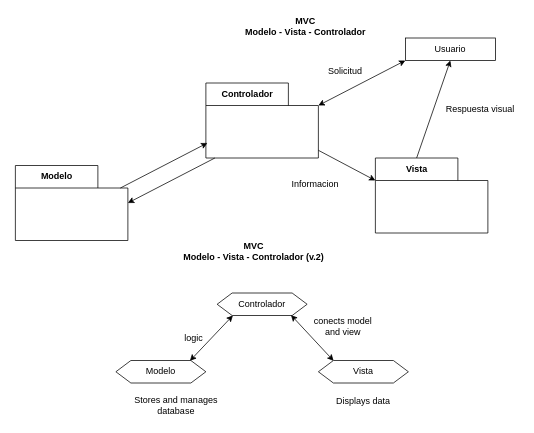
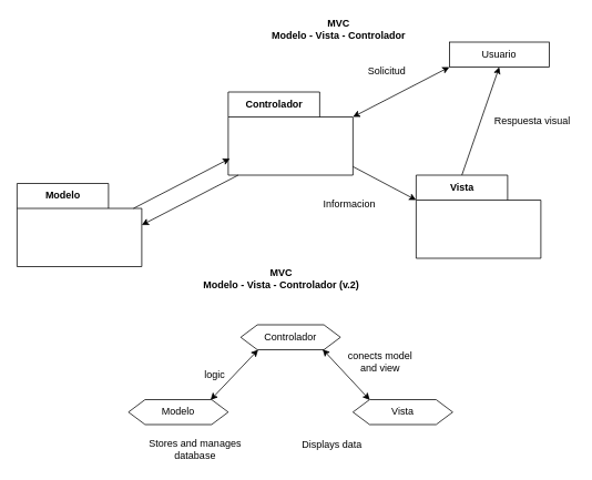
  <mxCell id="0" />
  <mxCell id="1" parent="0" />
  <mxCell id="2" value="&lt;font color=&quot;#000000&quot;&gt;Usuario&lt;/font&gt;" style="rounded=0;whiteSpace=wrap;html=1;fillColor=none;strokeColor=#000000;" vertex="1" parent="1"><mxGeometry x="540" y="50" width="120" height="30" as="geometry" /></mxCell>
  <mxCell id="3" value="Modelo" style="shape=folder;fontStyle=1;tabWidth=110;tabHeight=30;tabPosition=left;html=1;boundedLbl=1;labelInHeader=1;container=1;collapsible=0;strokeColor=#000000;fontColor=#000000;fillColor=none;" vertex="1" parent="1"><mxGeometry x="20" y="220" width="150" height="100" as="geometry" /></mxCell>
  <mxCell id="4" value="" style="html=1;strokeColor=none;resizeWidth=1;resizeHeight=1;fillColor=none;part=1;connectable=0;allowArrows=0;deletable=0;fontColor=#000000;" vertex="1" parent="3"><mxGeometry width="150" height="70" relative="1" as="geometry"><mxPoint y="30" as="offset" /></mxGeometry></mxCell>
  <mxCell id="5" value="Vista" style="shape=folder;fontStyle=1;tabWidth=110;tabHeight=30;tabPosition=left;html=1;boundedLbl=1;labelInHeader=1;container=1;collapsible=0;strokeColor=#000000;fontColor=#000000;fillColor=none;" vertex="1" parent="1"><mxGeometry x="500" y="210" width="150" height="100" as="geometry" /></mxCell>
  <mxCell id="6" value="" style="html=1;strokeColor=none;resizeWidth=1;resizeHeight=1;fillColor=none;part=1;connectable=0;allowArrows=0;deletable=0;fontColor=#000000;" vertex="1" parent="5"><mxGeometry width="150" height="70" relative="1" as="geometry"><mxPoint y="30" as="offset" /></mxGeometry></mxCell>
  <mxCell id="7" value="Controlador" style="shape=folder;fontStyle=1;tabWidth=110;tabHeight=30;tabPosition=left;html=1;boundedLbl=1;labelInHeader=1;container=1;collapsible=0;strokeColor=#000000;fontColor=#000000;fillColor=none;" vertex="1" parent="1"><mxGeometry x="274" y="110" width="150" height="100" as="geometry" /></mxCell>
  <mxCell id="8" value="" style="html=1;strokeColor=none;resizeWidth=1;resizeHeight=1;fillColor=none;part=1;connectable=0;allowArrows=0;deletable=0;fontColor=#000000;" vertex="1" parent="7"><mxGeometry width="150" height="70" relative="1" as="geometry"><mxPoint y="30" as="offset" /></mxGeometry></mxCell>
  <mxCell id="9" value="" style="endArrow=classic;startArrow=classic;html=1;fontColor=#000000;strokeColor=#000000;entryX=0;entryY=1;entryDx=0;entryDy=0;exitX=0;exitY=0;exitDx=150;exitDy=30;exitPerimeter=0;" edge="1" parent="1" source="7" target="2"><mxGeometry width="50" height="50" relative="1" as="geometry"><mxPoint x="320" y="280" as="sourcePoint" /><mxPoint x="370" y="230" as="targetPoint" /></mxGeometry></mxCell>
- <mxCell id="10" value="Solicitud" style="text;html=1;strokeColor=none;fillColor=none;align=center;verticalAlign=middle;whiteSpace=wrap;rounded=0;fontColor=#000000;" vertex="1" parent="1"><mxGeometry x="430" y="80" width="60" height="30" as="geometry" /></mxCell>
+ <mxCell id="10" value="Solicitud" style="text;html=1;strokeColor=none;fillColor=none;align=center;verticalAlign=middle;whiteSpace=wrap;rounded=0;fontColor=#000000;" vertex="1" parent="1"><mxGeometry x="435" y="70" width="60" height="30" as="geometry" /></mxCell>
  <mxCell id="11" value="MVC&lt;br&gt;Modelo - Vista - Controlador" style="text;html=1;strokeColor=none;fillColor=none;align=center;verticalAlign=middle;whiteSpace=wrap;rounded=0;fontColor=#000000;fontStyle=1" vertex="1" parent="1"><mxGeometry x="309" y="20" width="196" height="30" as="geometry" /></mxCell>
  <mxCell id="12" value="" style="endArrow=classic;startArrow=none;html=1;fontColor=#000000;strokeColor=#000000;entryX=0;entryY=1;entryDx=0;entryDy=0;exitX=0;exitY=0;exitDx=150;exitDy=30;exitPerimeter=0;startFill=0;" edge="1" parent="1"><mxGeometry width="50" height="50" relative="1" as="geometry"><mxPoint x="160" y="250" as="sourcePoint" /><mxPoint x="276" y="190" as="targetPoint" /></mxGeometry></mxCell>
  <mxCell id="13" value="Informacion" style="text;html=1;strokeColor=none;fillColor=none;align=center;verticalAlign=middle;whiteSpace=wrap;rounded=0;fontColor=#000000;" vertex="1" parent="1"><mxGeometry x="390" y="230" width="60" height="30" as="geometry" /></mxCell>
  <mxCell id="14" value="" style="endArrow=none;startArrow=classic;html=1;fontColor=#000000;strokeColor=#000000;entryX=0;entryY=1;entryDx=0;entryDy=0;exitX=0;exitY=0;exitDx=150;exitDy=30;exitPerimeter=0;startFill=1;endFill=0;" edge="1" parent="1"><mxGeometry width="50" height="50" relative="1" as="geometry"><mxPoint x="170" y="270" as="sourcePoint" /><mxPoint x="286" y="210" as="targetPoint" /></mxGeometry></mxCell>
  <mxCell id="15" value="" style="endArrow=none;startArrow=classic;html=1;fontColor=#000000;strokeColor=#000000;exitX=0;exitY=0;exitDx=0;exitDy=30;exitPerimeter=0;startFill=1;endFill=0;" edge="1" parent="1" source="5" target="7"><mxGeometry width="50" height="50" relative="1" as="geometry"><mxPoint x="170" y="260" as="sourcePoint" /><mxPoint x="286" y="200" as="targetPoint" /></mxGeometry></mxCell>
  <mxCell id="16" value="Respuesta visual" style="text;html=1;strokeColor=none;fillColor=none;align=center;verticalAlign=middle;whiteSpace=wrap;rounded=0;fontColor=#000000;" vertex="1" parent="1"><mxGeometry x="590" y="130" width="100" height="30" as="geometry" /></mxCell>
  <mxCell id="17" value="" style="endArrow=classic;startArrow=none;html=1;fontColor=#000000;strokeColor=#000000;startFill=0;exitX=0;exitY=0;exitDx=55;exitDy=0;exitPerimeter=0;" edge="1" parent="1" source="5"><mxGeometry width="50" height="50" relative="1" as="geometry"><mxPoint x="560" y="200" as="sourcePoint" /><mxPoint x="600" y="80" as="targetPoint" /></mxGeometry></mxCell>
  <mxCell id="18" value="MVC&lt;br&gt;Modelo - Vista - Controlador (v.2)" style="text;html=1;strokeColor=none;fillColor=none;align=center;verticalAlign=middle;whiteSpace=wrap;rounded=0;fontColor=#000000;fontStyle=1" vertex="1" parent="1"><mxGeometry x="240" y="320" width="196" height="30" as="geometry" /></mxCell>
  <mxCell id="19" value="Controlador" style="shape=hexagon;perimeter=hexagonPerimeter2;whiteSpace=wrap;html=1;fixedSize=1;strokeColor=#000000;fontColor=#000000;fillColor=none;" vertex="1" parent="1"><mxGeometry x="289" y="390" width="120" height="30" as="geometry" /></mxCell>
  <mxCell id="20" value="Modelo" style="shape=hexagon;perimeter=hexagonPerimeter2;whiteSpace=wrap;html=1;fixedSize=1;strokeColor=#000000;fontColor=#000000;fillColor=none;" vertex="1" parent="1"><mxGeometry x="154" y="480" width="120" height="30" as="geometry" /></mxCell>
  <mxCell id="21" value="Vista" style="shape=hexagon;perimeter=hexagonPerimeter2;whiteSpace=wrap;html=1;fixedSize=1;strokeColor=#000000;fontColor=#000000;fillColor=none;" vertex="1" parent="1"><mxGeometry x="424" y="480" width="120" height="30" as="geometry" /></mxCell>
  <mxCell id="22" value="" style="endArrow=classic;startArrow=classic;html=1;strokeColor=#000000;fontColor=#000000;exitX=0.823;exitY=0.013;exitDx=0;exitDy=0;exitPerimeter=0;entryX=0.175;entryY=1;entryDx=0;entryDy=0;entryPerimeter=0;" edge="1" parent="1" source="20" target="19"><mxGeometry width="50" height="50" relative="1" as="geometry"><mxPoint x="280" y="470" as="sourcePoint" /><mxPoint x="330" y="420" as="targetPoint" /></mxGeometry></mxCell>
  <mxCell id="23" value="logic" style="text;html=1;strokeColor=none;fillColor=none;align=center;verticalAlign=middle;whiteSpace=wrap;rounded=0;fontColor=#000000;" vertex="1" parent="1"><mxGeometry x="228" y="435" width="60" height="30" as="geometry" /></mxCell>
  <mxCell id="24" value="" style="endArrow=classic;startArrow=classic;html=1;strokeColor=#000000;fontColor=#000000;exitX=0.169;exitY=0.014;exitDx=0;exitDy=0;exitPerimeter=0;entryX=0.821;entryY=0.981;entryDx=0;entryDy=0;entryPerimeter=0;" edge="1" parent="1" source="21" target="19"><mxGeometry width="50" height="50" relative="1" as="geometry"><mxPoint x="263.72" y="489.1" as="sourcePoint" /><mxPoint x="320" y="430" as="targetPoint" /></mxGeometry></mxCell>
  <mxCell id="25" value="conects model and view" style="text;html=1;strokeColor=none;fillColor=none;align=center;verticalAlign=middle;whiteSpace=wrap;rounded=0;fontColor=#000000;" vertex="1" parent="1"><mxGeometry x="414" y="420" width="86" height="30" as="geometry" /></mxCell>
- <mxCell id="26" value="Displays data" style="text;html=1;strokeColor=none;fillColor=none;align=center;verticalAlign=middle;whiteSpace=wrap;rounded=0;fontColor=#000000;" vertex="1" parent="1"><mxGeometry x="441" y="520" width="86" height="30" as="geometry" /></mxCell>
+ <mxCell id="26" value="Displays data" style="text;html=1;strokeColor=none;fillColor=none;align=center;verticalAlign=middle;whiteSpace=wrap;rounded=0;fontColor=#000000;" vertex="1" parent="1"><mxGeometry x="356" y="520" width="86" height="30" as="geometry" /></mxCell>
  <mxCell id="27" value="Stores and manages database" style="text;html=1;strokeColor=none;fillColor=none;align=center;verticalAlign=middle;whiteSpace=wrap;rounded=0;fontColor=#000000;" vertex="1" parent="1"><mxGeometry x="175" y="525" width="119" height="30" as="geometry" /></mxCell>
